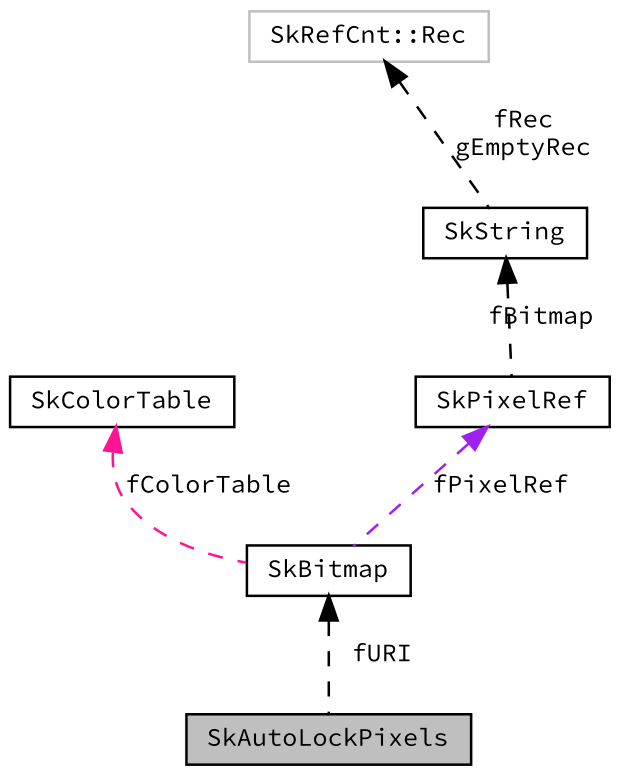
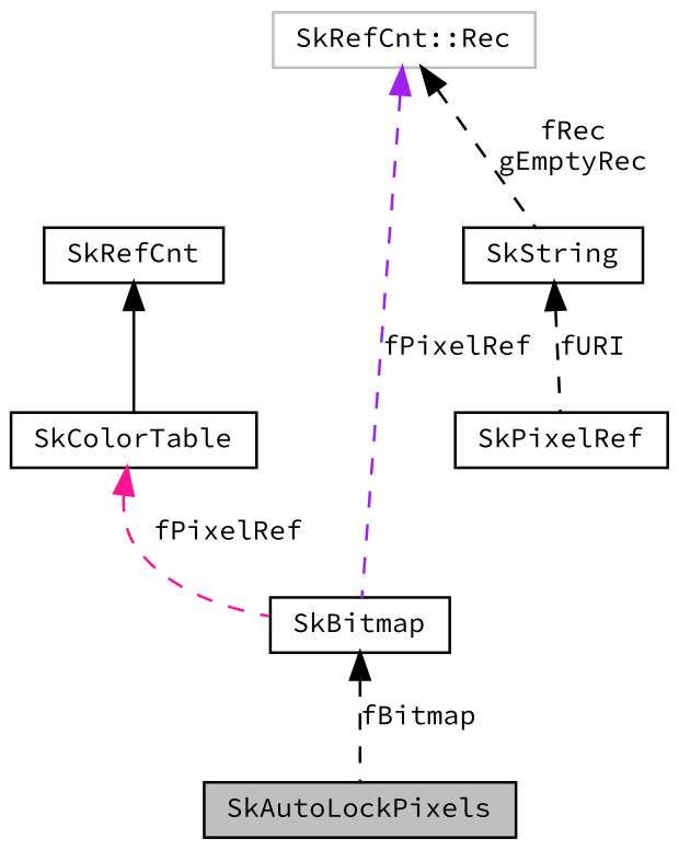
  digraph {
    fontname="Source Code Pro"
    node [color=black fillcolor=white fontname="Source Code Pro" fontsize=10 shape=record style=filled]
    edge [color=black dir=back fontname="Source Code Pro" fontsize=10 labelfontname=FreeSans labelfontsize=10 style=dashed]
    n1 [fillcolor=grey75 fontcolor=black height=0.2 label=SkAutoLockPixels width=0.4]
    n2 [height=0.2 label=SkBitmap width=0.4]
    n3 [height=0.2 label=SkColorTable width=0.4]
    n4 [height=0.2 label=SkPixelRef width=0.4]
+   n5 [height=0.2 label=SkRefCnt width=0.4]
    n6 [height=0.2 label=SkString width=0.4]
    n7 [color=grey75 height=0.2 label="SkRefCnt::Rec" width=0.4]
-   n2 -> n1 [label=fURI]
-   n3 -> n2 [color=deeppink label=fColorTable]
-   n4 -> n2 [color=purple label=fPixelRef]
-   n6 -> n4 [label=fBitmap]
+   n2 -> n1 [label=fBitmap]
+   n3 -> n2 [color=deeppink label=fPixelRef]
+   n7 -> n2 [color=purple label=fPixelRef]
+   n5 -> n3 [style=solid]
+   n6 -> n4 [label=fURI]
    n7 -> n6 [label="fRec\ngEmptyRec"]
  }
